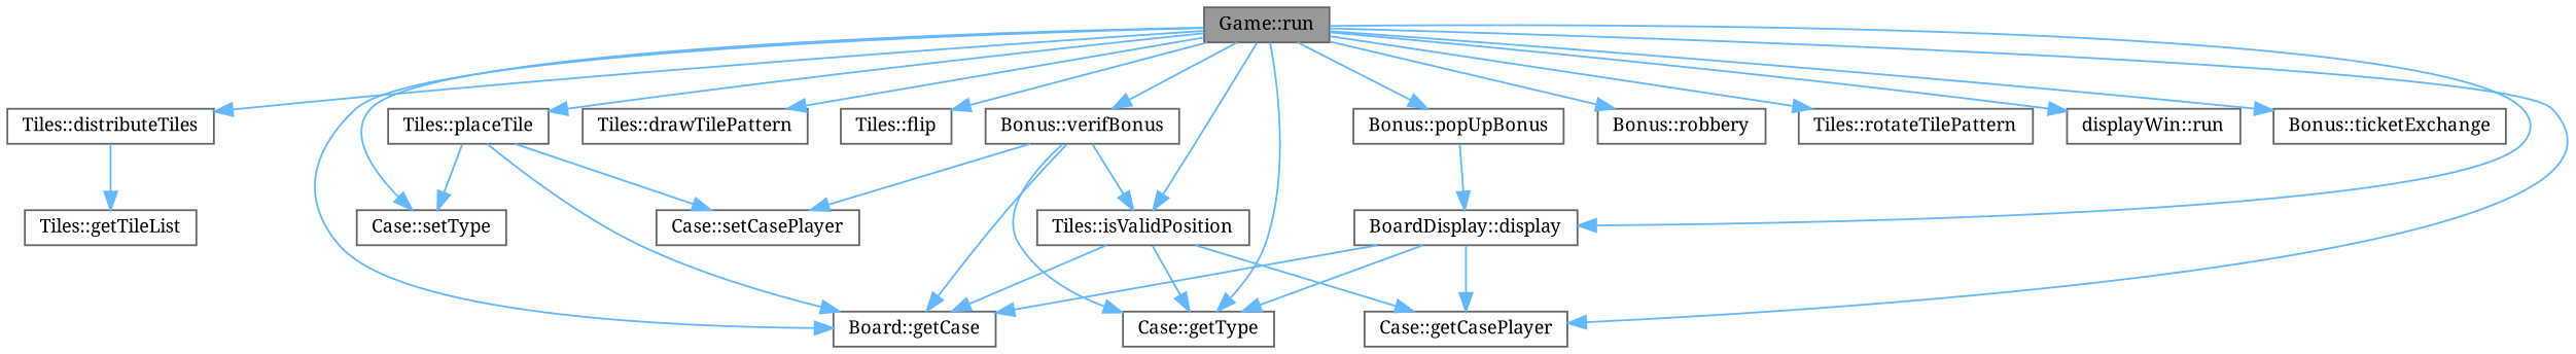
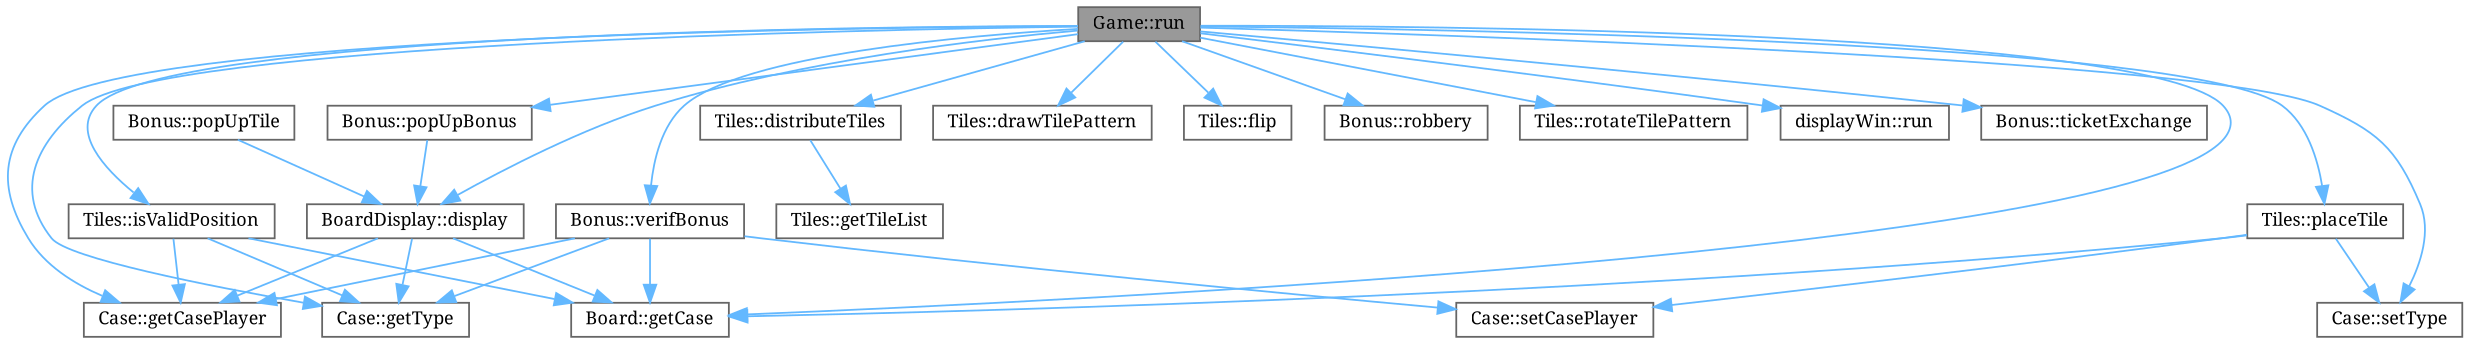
  digraph {
    fontname="Noto Serif"
    rankdir=TB
    node [color=grey40 fillcolor=white fontname="Noto Serif" fontsize=10 shape=box style=filled]
    edge [color=steelblue1 fontname="Noto Serif" fontsize=10 labelfontname=Helvetica labelfontsize=10 style=solid]
    n1 [color=gray40 fillcolor=grey60 fontcolor=black height=0.2 label="Game::run" width=0.4]
    n2 [height=0.2 label="BoardDisplay::display" width=0.4]
    n3 [height=0.2 label="Board::getCase" width=0.4]
    n4 [height=0.2 label="Case::getType" width=0.4]
    n5 [height=0.2 label="Tiles::distributeTiles" width=0.4]
    n6 [height=0.2 label="Tiles::drawTilePattern" width=0.4]
    n7 [height=0.2 label="Tiles::flip" width=0.4]
    n8 [height=0.2 label="Tiles::isValidPosition" width=0.4]
    n9 [height=0.2 label="Tiles::placeTile" width=0.4]
    n10 [height=0.2 label="Case::setType" width=0.4]
    n11 [height=0.2 label="Bonus::popUpBonus" width=0.4]
    n12 [height=0.2 label="Bonus::robbery" width=0.4]
    n13 [height=0.2 label="Tiles::rotateTilePattern" width=0.4]
    n14 [height=0.2 label="displayWin::run" width=0.4]
    n15 [height=0.2 label="Bonus::ticketExchange" width=0.4]
    n16 [height=0.2 label="Bonus::verifBonus" width=0.4]
    n17 [height=0.2 label="Case::getCasePlayer" width=0.4]
    n18 [height=0.2 label="Tiles::getTileList" width=0.4]
    n19 [height=0.2 label="Case::setCasePlayer" width=0.4]
+   n20 [height=0.2 label="Bonus::popUpTile" width=0.4]
    n1 -> n2
    n1 -> n3
    n1 -> n4
    n1 -> n5
    n1 -> n6
    n1 -> n7
    n1 -> n8
    n1 -> n9
    n1 -> n10
    n1 -> n11
    n1 -> n12
    n1 -> n13
    n1 -> n14
    n1 -> n15
    n1 -> n16
    n1 -> n17
    n2 -> n3
    n2 -> n4
    n2 -> n17
    n5 -> n18
    n8 -> n3
    n8 -> n4
    n8 -> n17
    n9 -> n3
    n9 -> n10
    n9 -> n19
    n11 -> n2
    n16 -> n3
    n16 -> n4
-   n16 -> n8
+   n16 -> n17
    n16 -> n19
+   n20 -> n2
  }
